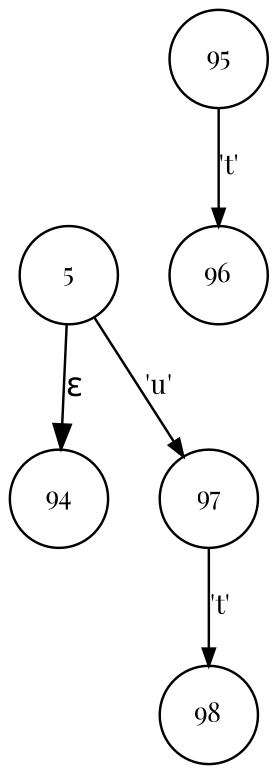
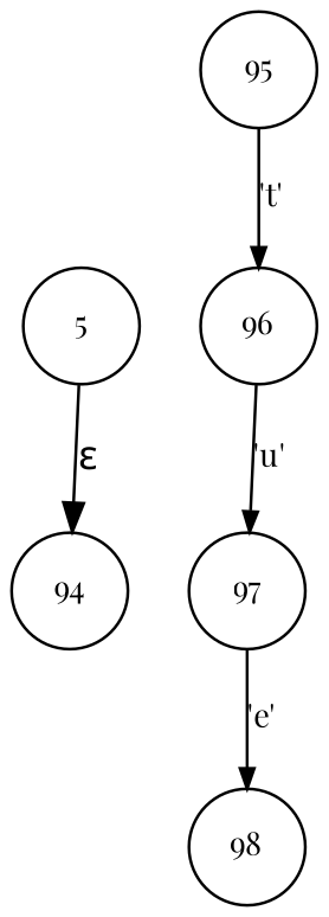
  digraph {
    fontname="Playfair Display"
    rankdir=TB
    node [fixedsize=true fontname="Playfair Display" fontsize=11 peripheries=1 shape=circle]
    edge [arrowhead=normal arrowsize=.7 fontname="Playfair Display" fontsize=11]
    n1 [label=96 width=.55]
    n2 [label=97 width=.55]
    n3 [label=98 width=.55]
    n4 [label=5 width=.55]
    n5 [label=94 width=.55]
    n6 [label=95 width=.55]
-   n4 -> n2 [label="'u'"]
-   n2 -> n3 [label="'t'"]
+   n1 -> n2 [label="'u'"]
+   n2 -> n3 [label="'e'"]
    n4 -> n5 [label="&epsilon;" arrowhead="" arrowsize="" fontsize=""]
    n6 -> n1 [label="'t'"]
  }
